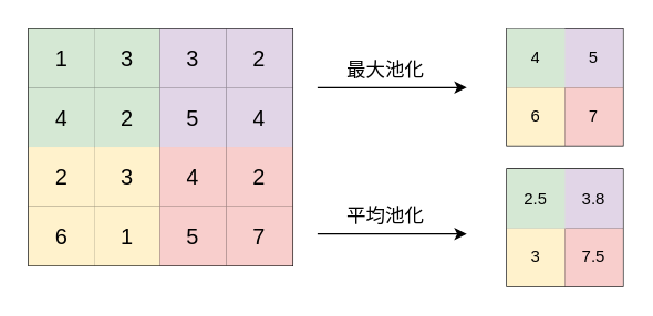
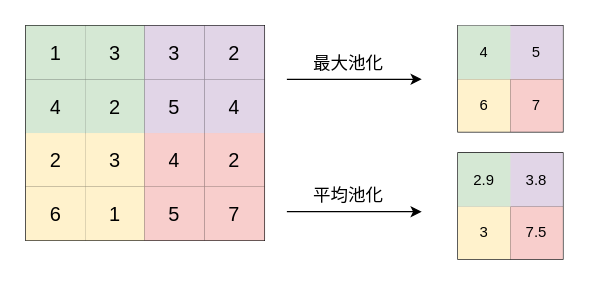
  <mxCell id="0" />
  <mxCell id="1" parent="0" />
  <mxCell id="2" value="" style="shape=table;startSize=0;container=1;collapsible=0;childLayout=tableLayout;fontSize=16;" vertex="1" parent="1"><mxGeometry x="20" y="20" width="191" height="172" as="geometry" /></mxCell>
  <mxCell id="3" value="" style="shape=tableRow;horizontal=0;startSize=0;swimlaneHead=0;swimlaneBody=0;strokeColor=inherit;top=0;left=0;bottom=0;right=0;collapsible=0;dropTarget=0;fillColor=none;points=[[0,0.5],[1,0.5]];portConstraint=eastwest;fontSize=16;" vertex="1" parent="2"><mxGeometry width="191" height="43" as="geometry" /></mxCell>
  <mxCell id="4" value="1" style="shape=partialRectangle;html=1;whiteSpace=wrap;connectable=0;strokeColor=#82b366;overflow=hidden;fillColor=#d5e8d4;top=0;left=0;bottom=0;right=0;pointerEvents=1;fontSize=16;" vertex="1" parent="3"><mxGeometry width="48" height="43" as="geometry"><mxRectangle width="48" height="43" as="alternateBounds" /></mxGeometry></mxCell>
  <mxCell id="5" value="3" style="shape=partialRectangle;html=1;whiteSpace=wrap;connectable=0;strokeColor=#82b366;overflow=hidden;fillColor=#d5e8d4;top=0;left=0;bottom=0;right=0;pointerEvents=1;fontSize=16;" vertex="1" parent="3"><mxGeometry x="48" width="47" height="43" as="geometry"><mxRectangle width="47" height="43" as="alternateBounds" /></mxGeometry></mxCell>
  <mxCell id="6" value="3" style="shape=partialRectangle;html=1;whiteSpace=wrap;connectable=0;strokeColor=#9673a6;overflow=hidden;fillColor=#e1d5e7;top=0;left=0;bottom=0;right=0;pointerEvents=1;fontSize=16;" vertex="1" parent="3"><mxGeometry x="95" width="48" height="43" as="geometry"><mxRectangle width="48" height="43" as="alternateBounds" /></mxGeometry></mxCell>
  <mxCell id="7" value="2" style="shape=partialRectangle;html=1;whiteSpace=wrap;connectable=0;strokeColor=#9673a6;overflow=hidden;fillColor=#e1d5e7;top=0;left=0;bottom=0;right=0;pointerEvents=1;fontSize=16;" vertex="1" parent="3"><mxGeometry x="143" width="48" height="43" as="geometry"><mxRectangle width="48" height="43" as="alternateBounds" /></mxGeometry></mxCell>
  <mxCell id="8" value="" style="shape=tableRow;horizontal=0;startSize=0;swimlaneHead=0;swimlaneBody=0;strokeColor=inherit;top=0;left=0;bottom=0;right=0;collapsible=0;dropTarget=0;fillColor=none;points=[[0,0.5],[1,0.5]];portConstraint=eastwest;fontSize=16;" vertex="1" parent="2"><mxGeometry y="43" width="191" height="43" as="geometry" /></mxCell>
  <mxCell id="9" value="4" style="shape=partialRectangle;html=1;whiteSpace=wrap;connectable=0;strokeColor=#82b366;overflow=hidden;fillColor=#d5e8d4;top=0;left=0;bottom=0;right=0;pointerEvents=1;fontSize=16;" vertex="1" parent="8"><mxGeometry width="48" height="43" as="geometry"><mxRectangle width="48" height="43" as="alternateBounds" /></mxGeometry></mxCell>
  <mxCell id="10" value="2" style="shape=partialRectangle;html=1;whiteSpace=wrap;connectable=0;strokeColor=#82b366;overflow=hidden;fillColor=#d5e8d4;top=0;left=0;bottom=0;right=0;pointerEvents=1;fontSize=16;" vertex="1" parent="8"><mxGeometry x="48" width="47" height="43" as="geometry"><mxRectangle width="47" height="43" as="alternateBounds" /></mxGeometry></mxCell>
  <mxCell id="11" value="5" style="shape=partialRectangle;html=1;whiteSpace=wrap;connectable=0;strokeColor=#9673a6;overflow=hidden;fillColor=#e1d5e7;top=0;left=0;bottom=0;right=0;pointerEvents=1;fontSize=16;" vertex="1" parent="8"><mxGeometry x="95" width="48" height="43" as="geometry"><mxRectangle width="48" height="43" as="alternateBounds" /></mxGeometry></mxCell>
  <mxCell id="12" value="4" style="shape=partialRectangle;html=1;whiteSpace=wrap;connectable=0;strokeColor=#9673a6;overflow=hidden;fillColor=#e1d5e7;top=0;left=0;bottom=0;right=0;pointerEvents=1;fontSize=16;" vertex="1" parent="8"><mxGeometry x="143" width="48" height="43" as="geometry"><mxRectangle width="48" height="43" as="alternateBounds" /></mxGeometry></mxCell>
  <mxCell id="13" value="" style="shape=tableRow;horizontal=0;startSize=0;swimlaneHead=0;swimlaneBody=0;strokeColor=inherit;top=0;left=0;bottom=0;right=0;collapsible=0;dropTarget=0;fillColor=none;points=[[0,0.5],[1,0.5]];portConstraint=eastwest;fontSize=16;" vertex="1" parent="2"><mxGeometry y="86" width="191" height="43" as="geometry" /></mxCell>
  <mxCell id="14" value="2" style="shape=partialRectangle;html=1;whiteSpace=wrap;connectable=0;strokeColor=#d6b656;overflow=hidden;fillColor=#fff2cc;top=0;left=0;bottom=0;right=0;pointerEvents=1;fontSize=16;" vertex="1" parent="13"><mxGeometry width="48" height="43" as="geometry"><mxRectangle width="48" height="43" as="alternateBounds" /></mxGeometry></mxCell>
  <mxCell id="15" value="3" style="shape=partialRectangle;html=1;whiteSpace=wrap;connectable=0;strokeColor=#d6b656;overflow=hidden;fillColor=#fff2cc;top=0;left=0;bottom=0;right=0;pointerEvents=1;fontSize=16;" vertex="1" parent="13"><mxGeometry x="48" width="47" height="43" as="geometry"><mxRectangle width="47" height="43" as="alternateBounds" /></mxGeometry></mxCell>
  <mxCell id="16" value="4" style="shape=partialRectangle;html=1;whiteSpace=wrap;connectable=0;strokeColor=#b85450;overflow=hidden;fillColor=#f8cecc;top=0;left=0;bottom=0;right=0;pointerEvents=1;fontSize=16;" vertex="1" parent="13"><mxGeometry x="95" width="48" height="43" as="geometry"><mxRectangle width="48" height="43" as="alternateBounds" /></mxGeometry></mxCell>
  <mxCell id="17" value="2" style="shape=partialRectangle;html=1;whiteSpace=wrap;connectable=0;strokeColor=#b85450;overflow=hidden;fillColor=#f8cecc;top=0;left=0;bottom=0;right=0;pointerEvents=1;fontSize=16;" vertex="1" parent="13"><mxGeometry x="143" width="48" height="43" as="geometry"><mxRectangle width="48" height="43" as="alternateBounds" /></mxGeometry></mxCell>
  <mxCell id="18" style="shape=tableRow;horizontal=0;startSize=0;swimlaneHead=0;swimlaneBody=0;strokeColor=inherit;top=0;left=0;bottom=0;right=0;collapsible=0;dropTarget=0;fillColor=none;points=[[0,0.5],[1,0.5]];portConstraint=eastwest;fontSize=16;" vertex="1" parent="2"><mxGeometry y="129" width="191" height="43" as="geometry" /></mxCell>
  <mxCell id="19" value="6" style="shape=partialRectangle;html=1;whiteSpace=wrap;connectable=0;strokeColor=#d6b656;overflow=hidden;fillColor=#fff2cc;top=0;left=0;bottom=0;right=0;pointerEvents=1;fontSize=16;" vertex="1" parent="18"><mxGeometry width="48" height="43" as="geometry"><mxRectangle width="48" height="43" as="alternateBounds" /></mxGeometry></mxCell>
  <mxCell id="20" value="1" style="shape=partialRectangle;html=1;whiteSpace=wrap;connectable=0;strokeColor=#d6b656;overflow=hidden;fillColor=#fff2cc;top=0;left=0;bottom=0;right=0;pointerEvents=1;fontSize=16;" vertex="1" parent="18"><mxGeometry x="48" width="47" height="43" as="geometry"><mxRectangle width="47" height="43" as="alternateBounds" /></mxGeometry></mxCell>
  <mxCell id="21" value="5" style="shape=partialRectangle;html=1;whiteSpace=wrap;connectable=0;strokeColor=#b85450;overflow=hidden;fillColor=#f8cecc;top=0;left=0;bottom=0;right=0;pointerEvents=1;fontSize=16;" vertex="1" parent="18"><mxGeometry x="95" width="48" height="43" as="geometry"><mxRectangle width="48" height="43" as="alternateBounds" /></mxGeometry></mxCell>
  <mxCell id="22" value="7" style="shape=partialRectangle;html=1;whiteSpace=wrap;connectable=0;strokeColor=#b85450;overflow=hidden;fillColor=#f8cecc;top=0;left=0;bottom=0;right=0;pointerEvents=1;fontSize=16;" vertex="1" parent="18"><mxGeometry x="143" width="48" height="43" as="geometry"><mxRectangle width="48" height="43" as="alternateBounds" /></mxGeometry></mxCell>
  <mxCell id="23" value="" style="endArrow=classic;html=1;rounded=0;" edge="1" parent="1"><mxGeometry width="50" height="50" relative="1" as="geometry"><mxPoint x="229" y="63" as="sourcePoint" /><mxPoint x="337" y="63" as="targetPoint" /></mxGeometry></mxCell>
  <mxCell id="24" value="&lt;font style=&quot;font-size: 14px;&quot;&gt;最大池化&lt;/font&gt;" style="text;html=1;align=center;verticalAlign=middle;resizable=0;points=[];autosize=1;strokeColor=none;fillColor=none;" vertex="1" parent="1"><mxGeometry x="241" y="35" width="74" height="29" as="geometry" /></mxCell>
  <mxCell id="25" value="" style="shape=table;startSize=0;container=1;collapsible=0;childLayout=tableLayout;" vertex="1" parent="1"><mxGeometry x="366" y="20" width="84" height="85" as="geometry" /></mxCell>
  <mxCell id="26" value="" style="shape=tableRow;horizontal=0;startSize=0;swimlaneHead=0;swimlaneBody=0;strokeColor=#9673a6;top=0;left=0;bottom=0;right=0;collapsible=0;dropTarget=0;fillColor=#e1d5e7;points=[[0,0.5],[1,0.5]];portConstraint=eastwest;" vertex="1" parent="25"><mxGeometry width="84" height="43" as="geometry" /></mxCell>
  <mxCell id="27" value="4" style="shape=partialRectangle;html=1;whiteSpace=wrap;connectable=0;strokeColor=#82b366;overflow=hidden;fillColor=#d5e8d4;top=0;left=0;bottom=0;right=0;pointerEvents=1;" vertex="1" parent="26"><mxGeometry width="42" height="43" as="geometry"><mxRectangle width="42" height="43" as="alternateBounds" /></mxGeometry></mxCell>
  <mxCell id="28" value="5" style="shape=partialRectangle;html=1;whiteSpace=wrap;connectable=0;strokeColor=inherit;overflow=hidden;fillColor=none;top=0;left=0;bottom=0;right=0;pointerEvents=1;" vertex="1" parent="26"><mxGeometry x="42" width="42" height="43" as="geometry"><mxRectangle width="42" height="43" as="alternateBounds" /></mxGeometry></mxCell>
  <mxCell id="29" value="" style="shape=tableRow;horizontal=0;startSize=0;swimlaneHead=0;swimlaneBody=0;strokeColor=inherit;top=0;left=0;bottom=0;right=0;collapsible=0;dropTarget=0;fillColor=none;points=[[0,0.5],[1,0.5]];portConstraint=eastwest;" vertex="1" parent="25"><mxGeometry y="43" width="84" height="42" as="geometry" /></mxCell>
  <mxCell id="30" value="6" style="shape=partialRectangle;html=1;whiteSpace=wrap;connectable=0;strokeColor=#d6b656;overflow=hidden;fillColor=#fff2cc;top=0;left=0;bottom=0;right=0;pointerEvents=1;" vertex="1" parent="29"><mxGeometry width="42" height="42" as="geometry"><mxRectangle width="42" height="42" as="alternateBounds" /></mxGeometry></mxCell>
  <mxCell id="31" value="7" style="shape=partialRectangle;html=1;whiteSpace=wrap;connectable=0;strokeColor=#b85450;overflow=hidden;fillColor=#f8cecc;top=0;left=0;bottom=0;right=0;pointerEvents=1;" vertex="1" parent="29"><mxGeometry x="42" width="42" height="42" as="geometry"><mxRectangle width="42" height="42" as="alternateBounds" /></mxGeometry></mxCell>
  <mxCell id="32" value="" style="endArrow=classic;html=1;rounded=0;" edge="1" parent="1"><mxGeometry width="50" height="50" relative="1" as="geometry"><mxPoint x="229" y="169" as="sourcePoint" /><mxPoint x="337" y="169" as="targetPoint" /></mxGeometry></mxCell>
  <mxCell id="33" value="&lt;font style=&quot;font-size: 14px;&quot;&gt;平均池化&lt;/font&gt;" style="text;html=1;align=center;verticalAlign=middle;resizable=0;points=[];autosize=1;strokeColor=none;fillColor=none;" vertex="1" parent="1"><mxGeometry x="241" y="141" width="74" height="29" as="geometry" /></mxCell>
  <mxCell id="34" value="" style="shape=table;startSize=0;container=1;collapsible=0;childLayout=tableLayout;" vertex="1" parent="1"><mxGeometry x="366" y="122" width="84" height="85" as="geometry" /></mxCell>
  <mxCell id="35" value="" style="shape=tableRow;horizontal=0;startSize=0;swimlaneHead=0;swimlaneBody=0;strokeColor=#9673a6;top=0;left=0;bottom=0;right=0;collapsible=0;dropTarget=0;fillColor=#e1d5e7;points=[[0,0.5],[1,0.5]];portConstraint=eastwest;" vertex="1" parent="34"><mxGeometry width="84" height="43" as="geometry" /></mxCell>
- <mxCell id="36" value="2.5" style="shape=partialRectangle;html=1;whiteSpace=wrap;connectable=0;strokeColor=#82b366;overflow=hidden;fillColor=#d5e8d4;top=0;left=0;bottom=0;right=0;pointerEvents=1;" vertex="1" parent="35"><mxGeometry width="42" height="43" as="geometry"><mxRectangle width="42" height="43" as="alternateBounds" /></mxGeometry></mxCell>
+ <mxCell id="36" value="2.9" style="shape=partialRectangle;html=1;whiteSpace=wrap;connectable=0;strokeColor=#82b366;overflow=hidden;fillColor=#d5e8d4;top=0;left=0;bottom=0;right=0;pointerEvents=1;" vertex="1" parent="35"><mxGeometry width="42" height="43" as="geometry"><mxRectangle width="42" height="43" as="alternateBounds" /></mxGeometry></mxCell>
  <mxCell id="37" value="3.8" style="shape=partialRectangle;html=1;whiteSpace=wrap;connectable=0;strokeColor=inherit;overflow=hidden;fillColor=none;top=0;left=0;bottom=0;right=0;pointerEvents=1;" vertex="1" parent="35"><mxGeometry x="42" width="42" height="43" as="geometry"><mxRectangle width="42" height="43" as="alternateBounds" /></mxGeometry></mxCell>
  <mxCell id="38" value="" style="shape=tableRow;horizontal=0;startSize=0;swimlaneHead=0;swimlaneBody=0;strokeColor=inherit;top=0;left=0;bottom=0;right=0;collapsible=0;dropTarget=0;fillColor=none;points=[[0,0.5],[1,0.5]];portConstraint=eastwest;" vertex="1" parent="34"><mxGeometry y="43" width="84" height="42" as="geometry" /></mxCell>
  <mxCell id="39" value="3" style="shape=partialRectangle;html=1;whiteSpace=wrap;connectable=0;strokeColor=#d6b656;overflow=hidden;fillColor=#fff2cc;top=0;left=0;bottom=0;right=0;pointerEvents=1;" vertex="1" parent="38"><mxGeometry width="42" height="42" as="geometry"><mxRectangle width="42" height="42" as="alternateBounds" /></mxGeometry></mxCell>
  <mxCell id="40" value="7.5" style="shape=partialRectangle;html=1;whiteSpace=wrap;connectable=0;strokeColor=#b85450;overflow=hidden;fillColor=#f8cecc;top=0;left=0;bottom=0;right=0;pointerEvents=1;" vertex="1" parent="38"><mxGeometry x="42" width="42" height="42" as="geometry"><mxRectangle width="42" height="42" as="alternateBounds" /></mxGeometry></mxCell>
